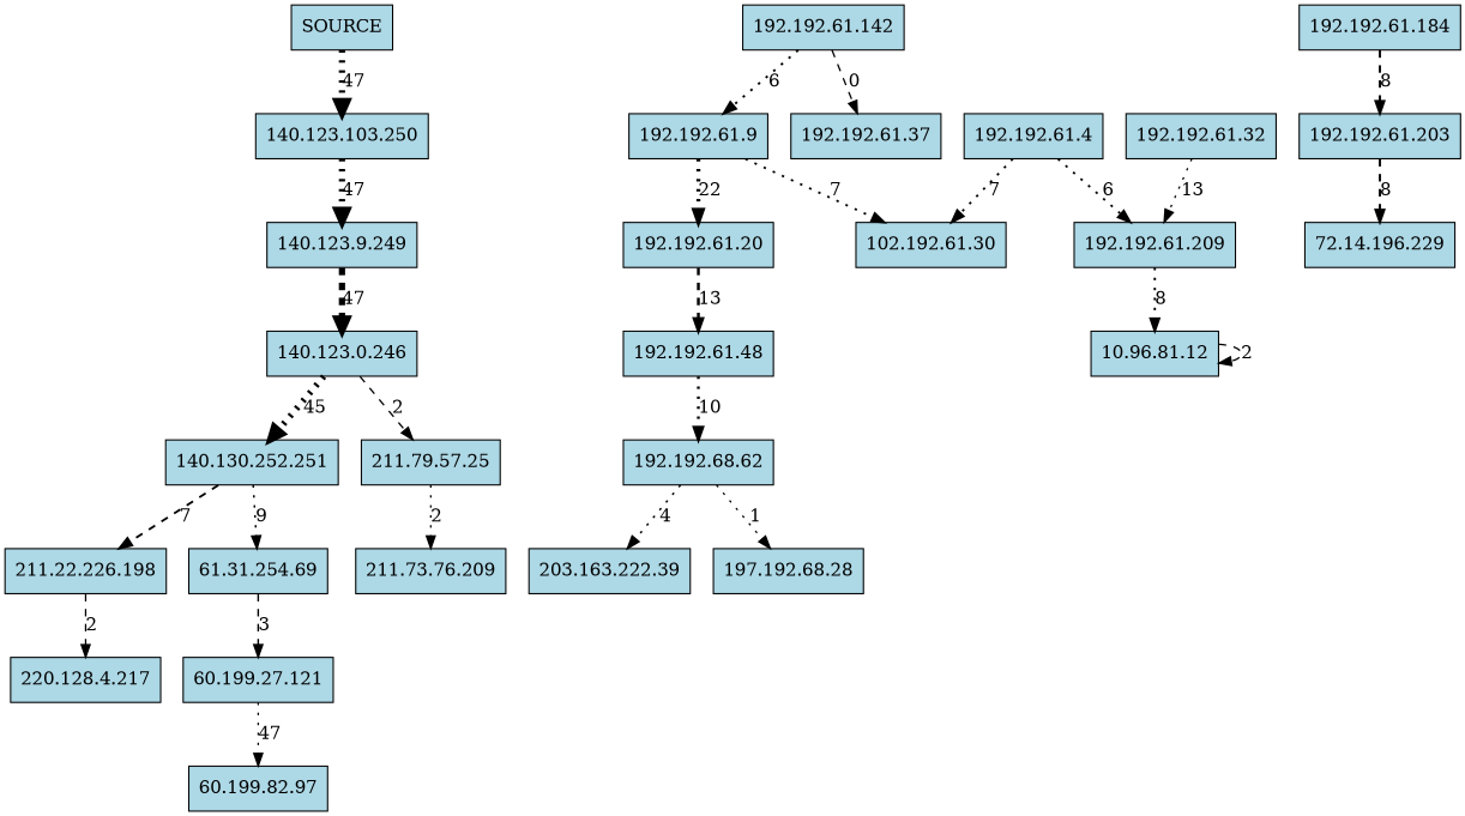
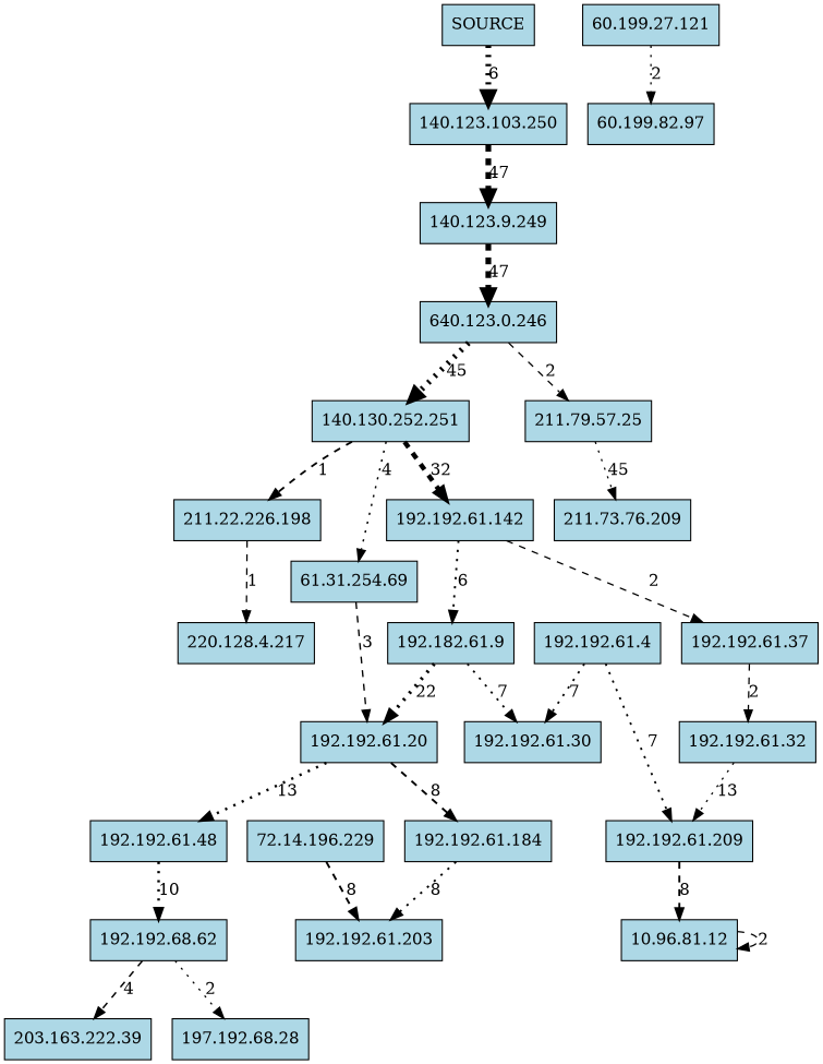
  digraph {
    rankdir=TB
    node [fillcolor=lightblue shape=box style=filled]
    edge [penwidth=1.2 style=dotted]
    SOURCE
    "140.123.103.250"
    "140.123.9.249"
-   "140.123.0.246"
+   "140.123.0.246" [label="640.123.0.246"]
    "140.130.252.251"
    "211.79.57.25"
    "192.192.61.142"
    "211.22.226.198"
    "61.31.254.69"
    "211.73.76.209"
-   "192.192.61.9"
+   "192.192.61.9" [label="192.182.61.9"]
    "192.192.61.37"
    "220.128.4.217"
    "60.199.27.121"
    "192.192.61.20"
-   "192.192.61.30" [label="102.192.61.30"]
+   "192.192.61.30"
    "192.192.61.32"
    "192.192.61.184"
    "192.192.61.48"
    "192.192.61.4"
    "192.192.61.209"
    "10.96.81.12"
    "60.199.82.97"
    "192.192.61.203"
    "192.192.68.62"
    "72.14.196.229"
    "203.163.222.39"
    n28 [label="197.192.68.28"]
-   SOURCE -> "140.123.103.250" [label=47 penwidth=5.0]
-   "140.123.103.250" -> "140.123.9.249" [label=47 penwidth=5.0]
+   SOURCE -> "140.123.103.250" [label=6 penwidth=5.0]
+   "140.123.103.250" -> "140.123.9.249" [label=47 penwidth=5.0 style=dashed]
    "140.123.9.249" -> "140.123.0.246" [label=47 penwidth=5.0 style=dashed]
    "140.123.0.246" -> "140.130.252.251" [label=45 penwidth=5.0]
    "140.123.0.246" -> "211.79.57.25" [label=2 style=dashed]
-   "140.130.252.251" -> "211.22.226.198" [label=7 penwidth=1.7 style=dashed]
-   "140.130.252.251" -> "61.31.254.69" [label=9 penwidth=1.4]
-   "211.79.57.25" -> "211.73.76.209" [label=2]
+   "140.130.252.251" -> "192.192.61.142" [label=32 penwidth=4.2 style=dashed]
+   "140.130.252.251" -> "211.22.226.198" [label=1 penwidth=1.7 style=dashed]
+   "140.130.252.251" -> "61.31.254.69" [label=4 penwidth=1.4]
+   "211.79.57.25" -> "211.73.76.209" [label=45]
    "192.192.61.142" -> "192.192.61.9" [label=6 penwidth=1.8]
-   "192.192.61.142" -> "192.192.61.37" [label=0 style=dashed]
-   "211.22.226.198" -> "220.128.4.217" [label=2 style=dashed]
-   "61.31.254.69" -> "60.199.27.121" [label=3 penwidth=1.3 style=dashed]
+   "192.192.61.142" -> "192.192.61.37" [label=2 style=dashed]
+   "211.22.226.198" -> "220.128.4.217" [label=1 style=dashed]
+   "61.31.254.69" -> "192.192.61.20" [label=3 penwidth=1.3 style=dashed]
    "192.192.61.9" -> "192.192.61.20" [label=22 penwidth=3.2]
    "192.192.61.9" -> "192.192.61.30" [label=7 penwidth=1.7]
-   "60.199.27.121" -> "60.199.82.97" [label=47]
-   "192.192.61.20" -> "192.192.61.48" [label=13 penwidth=2.3 style=dashed]
+   "192.192.61.37" -> "192.192.61.32" [label=2 style=dashed]
+   "60.199.27.121" -> "60.199.82.97" [label=2]
+   "192.192.61.20" -> "192.192.61.184" [label=8 penwidth=1.8 style=dashed]
+   "192.192.61.20" -> "192.192.61.48" [label=13 penwidth=2.3]
    "192.192.61.32" -> "192.192.61.209" [label=13]
-   "192.192.61.184" -> "192.192.61.203" [label=8 penwidth=1.8 style=dashed]
+   "192.192.61.184" -> "192.192.61.203" [label=8 penwidth=1.8]
    "192.192.61.48" -> "192.192.68.62" [label=10 penwidth=2.3]
    "192.192.61.4" -> "192.192.61.30" [label=7 penwidth=1.7]
-   "192.192.61.4" -> "192.192.61.209" [label=6 penwidth=1.7]
-   "192.192.61.209" -> "10.96.81.12" [label=8 penwidth=1.8]
+   "192.192.61.4" -> "192.192.61.209" [label=7 penwidth=1.7]
+   "192.192.61.209" -> "10.96.81.12" [label=8 penwidth=1.8 style=dashed]
    "10.96.81.12" -> "10.96.81.12" [label=2 style=dashed]
-   "192.192.61.203" -> "72.14.196.229" [label=8 penwidth=1.8 style=dashed]
-   "192.192.68.62" -> "203.163.222.39" [label=4 penwidth=1.4]
-   "192.192.68.62" -> n28 [label=1]
+   "72.14.196.229" -> "192.192.61.203" [label=8 penwidth=1.8 style=dashed]
+   "192.192.68.62" -> "203.163.222.39" [label=4 penwidth=1.4 style=dashed]
+   "192.192.68.62" -> n28 [label=2]
  }
